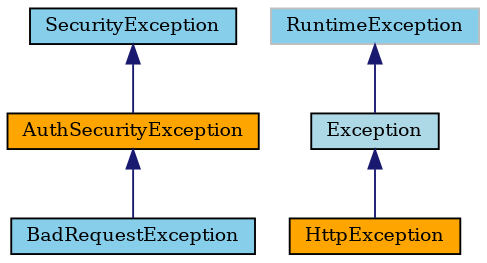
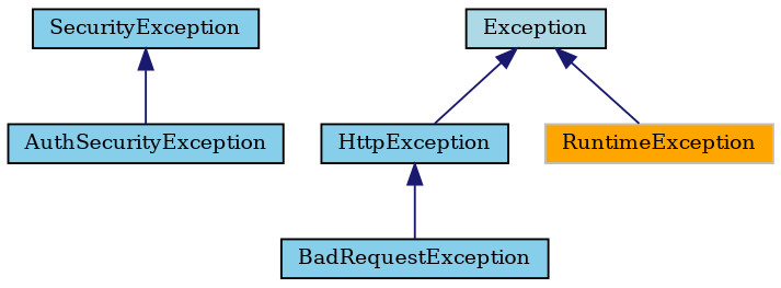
  digraph {
    fontname="DejaVu Serif"
    node [color=black fillcolor=skyblue fontname="DejaVu Serif" fontsize=10 shape=record style=filled]
    edge [color=midnightblue dir=back fontname="DejaVu Serif" fontsize=10 labelfontname=Helvetica labelfontsize=10 style=solid]
-   n1 [fillcolor=orange fontcolor=black height=0.2 label=AuthSecurityException width=0.4]
+   n1 [fontcolor=black height=0.2 label=AuthSecurityException width=0.4]
    n2 [height=0.2 label=SecurityException width=0.4]
    n3 [height=0.2 label=BadRequestException width=0.4]
-   n4 [fillcolor=orange height=0.2 label=HttpException width=0.4]
+   n4 [height=0.2 label=HttpException width=0.4]
    n5 [fillcolor=lightblue height=0.2 label=Exception width=0.4]
-   n6 [color=grey75 height=0.2 label=RuntimeException width=0.4]
+   n6 [color=grey75 fillcolor=orange height=0.2 label=RuntimeException width=0.4]
    n2 -> n1
-   n1 -> n3
+   n4 -> n3
    n5 -> n4
-   n6 -> n5
+   n5 -> n6
  }
